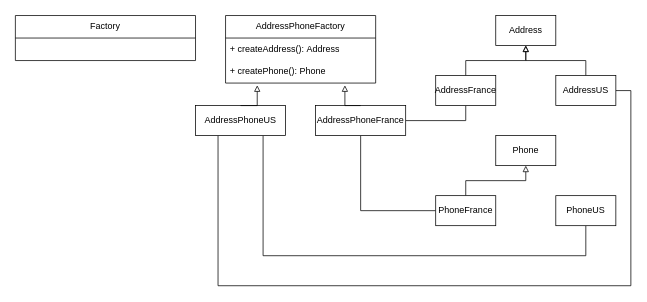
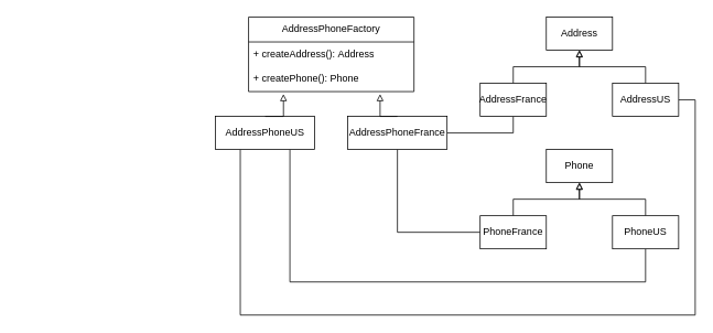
  <mxCell id="0" />
  <mxCell id="1" parent="0" />
- <mxCell id="2" value="Factory" style="swimlane;fontStyle=0;childLayout=stackLayout;horizontal=1;startSize=30;horizontalStack=0;resizeParent=1;resizeParentMax=0;resizeLast=0;collapsible=1;marginBottom=0;whiteSpace=wrap;html=1;" vertex="1" parent="1"><mxGeometry x="20" y="20" width="240" height="60" as="geometry"><mxRectangle x="90" y="110" width="60" height="30" as="alternateBounds" /></mxGeometry></mxCell>
  <mxCell id="3" style="edgeStyle=orthogonalEdgeStyle;rounded=0;orthogonalLoop=1;jettySize=auto;html=1;exitX=0.75;exitY=1;exitDx=0;exitDy=0;entryX=0.5;entryY=1;entryDx=0;entryDy=0;endArrow=none;startFill=0;" edge="1" parent="1" source="5" target="19"><mxGeometry relative="1" as="geometry"><Array as="points"><mxPoint x="350" y="340" /><mxPoint x="780" y="340" /></Array></mxGeometry></mxCell>
  <mxCell id="4" style="edgeStyle=orthogonalEdgeStyle;rounded=0;orthogonalLoop=1;jettySize=auto;html=1;exitX=0.25;exitY=1;exitDx=0;exitDy=0;entryX=1;entryY=0.5;entryDx=0;entryDy=0;endArrow=none;startFill=0;" edge="1" parent="1" source="5" target="17"><mxGeometry relative="1" as="geometry"><Array as="points"><mxPoint x="290" y="380" /><mxPoint x="840" y="380" /><mxPoint x="840" y="120" /></Array></mxGeometry></mxCell>
  <mxCell id="5" value="AddressPhoneUS" style="rounded=0;whiteSpace=wrap;html=1;" vertex="1" parent="1"><mxGeometry x="260" y="140" width="120" height="40" as="geometry" /></mxCell>
  <mxCell id="6" value="AddressPhoneFactory" style="swimlane;fontStyle=0;childLayout=stackLayout;horizontal=1;startSize=30;horizontalStack=0;resizeParent=1;resizeParentMax=0;resizeLast=0;collapsible=1;marginBottom=0;whiteSpace=wrap;html=1;" vertex="1" parent="1"><mxGeometry x="300" y="20" width="200" height="90" as="geometry"><mxRectangle x="90" y="110" width="60" height="30" as="alternateBounds" /></mxGeometry></mxCell>
  <mxCell id="7" value="+&amp;nbsp;createAddress():&amp;nbsp;Address" style="text;strokeColor=none;fillColor=none;align=left;verticalAlign=middle;spacingLeft=4;spacingRight=4;overflow=hidden;points=[[0,0.5],[1,0.5]];portConstraint=eastwest;rotatable=0;whiteSpace=wrap;html=1;" vertex="1" parent="6"><mxGeometry y="30" width="200" height="30" as="geometry" /></mxCell>
  <mxCell id="8" value="+&amp;nbsp;createPhone():&amp;nbsp;Phone" style="text;strokeColor=none;fillColor=none;align=left;verticalAlign=middle;spacingLeft=4;spacingRight=4;overflow=hidden;points=[[0,0.5],[1,0.5]];portConstraint=eastwest;rotatable=0;whiteSpace=wrap;html=1;" vertex="1" parent="6"><mxGeometry y="60" width="200" height="30" as="geometry" /></mxCell>
  <mxCell id="9" style="edgeStyle=orthogonalEdgeStyle;rounded=0;orthogonalLoop=1;jettySize=auto;html=1;exitX=1;exitY=0.5;exitDx=0;exitDy=0;entryX=0.5;entryY=1;entryDx=0;entryDy=0;endArrow=none;startFill=0;" edge="1" parent="1" source="11" target="21"><mxGeometry relative="1" as="geometry" /></mxCell>
  <mxCell id="10" style="edgeStyle=orthogonalEdgeStyle;rounded=0;orthogonalLoop=1;jettySize=auto;html=1;exitX=0.5;exitY=1;exitDx=0;exitDy=0;entryX=0;entryY=0.5;entryDx=0;entryDy=0;endArrow=none;startFill=0;" edge="1" parent="1" source="11" target="23"><mxGeometry relative="1" as="geometry" /></mxCell>
  <mxCell id="11" value="AddressPhoneFrance" style="rounded=0;whiteSpace=wrap;html=1;" vertex="1" parent="1"><mxGeometry x="420" y="140" width="120" height="40" as="geometry" /></mxCell>
  <mxCell id="12" style="edgeStyle=orthogonalEdgeStyle;rounded=0;orthogonalLoop=1;jettySize=auto;html=1;exitX=0.5;exitY=0;exitDx=0;exitDy=0;entryX=0.211;entryY=1.1;entryDx=0;entryDy=0;entryPerimeter=0;endArrow=block;endFill=0;" edge="1" parent="1" source="5" target="8"><mxGeometry relative="1" as="geometry" /></mxCell>
  <mxCell id="13" style="edgeStyle=orthogonalEdgeStyle;rounded=0;orthogonalLoop=1;jettySize=auto;html=1;exitX=0.5;exitY=0;exitDx=0;exitDy=0;entryX=0.795;entryY=1.1;entryDx=0;entryDy=0;entryPerimeter=0;endArrow=block;endFill=0;" edge="1" parent="1" source="11" target="8"><mxGeometry relative="1" as="geometry" /></mxCell>
  <mxCell id="14" value="Address" style="rounded=0;whiteSpace=wrap;html=1;" vertex="1" parent="1"><mxGeometry x="660" y="20" width="80" height="40" as="geometry" /></mxCell>
  <mxCell id="15" value="Phone" style="rounded=0;whiteSpace=wrap;html=1;" vertex="1" parent="1"><mxGeometry x="660" y="180" width="80" height="40" as="geometry" /></mxCell>
  <mxCell id="16" style="edgeStyle=orthogonalEdgeStyle;rounded=0;orthogonalLoop=1;jettySize=auto;html=1;exitX=0.5;exitY=0;exitDx=0;exitDy=0;entryX=0.5;entryY=1;entryDx=0;entryDy=0;endArrow=block;endFill=0;" edge="1" parent="1" source="17" target="14"><mxGeometry relative="1" as="geometry" /></mxCell>
  <mxCell id="17" value="AddressUS" style="rounded=0;whiteSpace=wrap;html=1;" vertex="1" parent="1"><mxGeometry x="740" y="100" width="80" height="40" as="geometry" /></mxCell>
+ <mxCell id="18" style="edgeStyle=orthogonalEdgeStyle;rounded=0;orthogonalLoop=1;jettySize=auto;html=1;exitX=0.5;exitY=0;exitDx=0;exitDy=0;entryX=0.5;entryY=1;entryDx=0;entryDy=0;endArrow=block;endFill=0;" edge="1" parent="1" source="19" target="15"><mxGeometry relative="1" as="geometry" /></mxCell>
  <mxCell id="19" value="PhoneUS" style="rounded=0;whiteSpace=wrap;html=1;" vertex="1" parent="1"><mxGeometry x="740" y="260" width="80" height="40" as="geometry" /></mxCell>
  <mxCell id="20" style="edgeStyle=orthogonalEdgeStyle;rounded=0;orthogonalLoop=1;jettySize=auto;html=1;exitX=0.5;exitY=0;exitDx=0;exitDy=0;entryX=0.5;entryY=1;entryDx=0;entryDy=0;endArrow=block;endFill=0;" edge="1" parent="1" source="21" target="14"><mxGeometry relative="1" as="geometry" /></mxCell>
  <mxCell id="21" value="AddressFrance" style="rounded=0;whiteSpace=wrap;html=1;" vertex="1" parent="1"><mxGeometry x="580" y="100" width="80" height="40" as="geometry" /></mxCell>
  <mxCell id="22" style="edgeStyle=orthogonalEdgeStyle;rounded=0;orthogonalLoop=1;jettySize=auto;html=1;exitX=0.5;exitY=0;exitDx=0;exitDy=0;entryX=0.5;entryY=1;entryDx=0;entryDy=0;endArrow=block;endFill=0;" edge="1" parent="1" source="23" target="15"><mxGeometry relative="1" as="geometry" /></mxCell>
  <mxCell id="23" value="PhoneFrance" style="rounded=0;whiteSpace=wrap;html=1;" vertex="1" parent="1"><mxGeometry x="580" y="260" width="80" height="40" as="geometry" /></mxCell>
